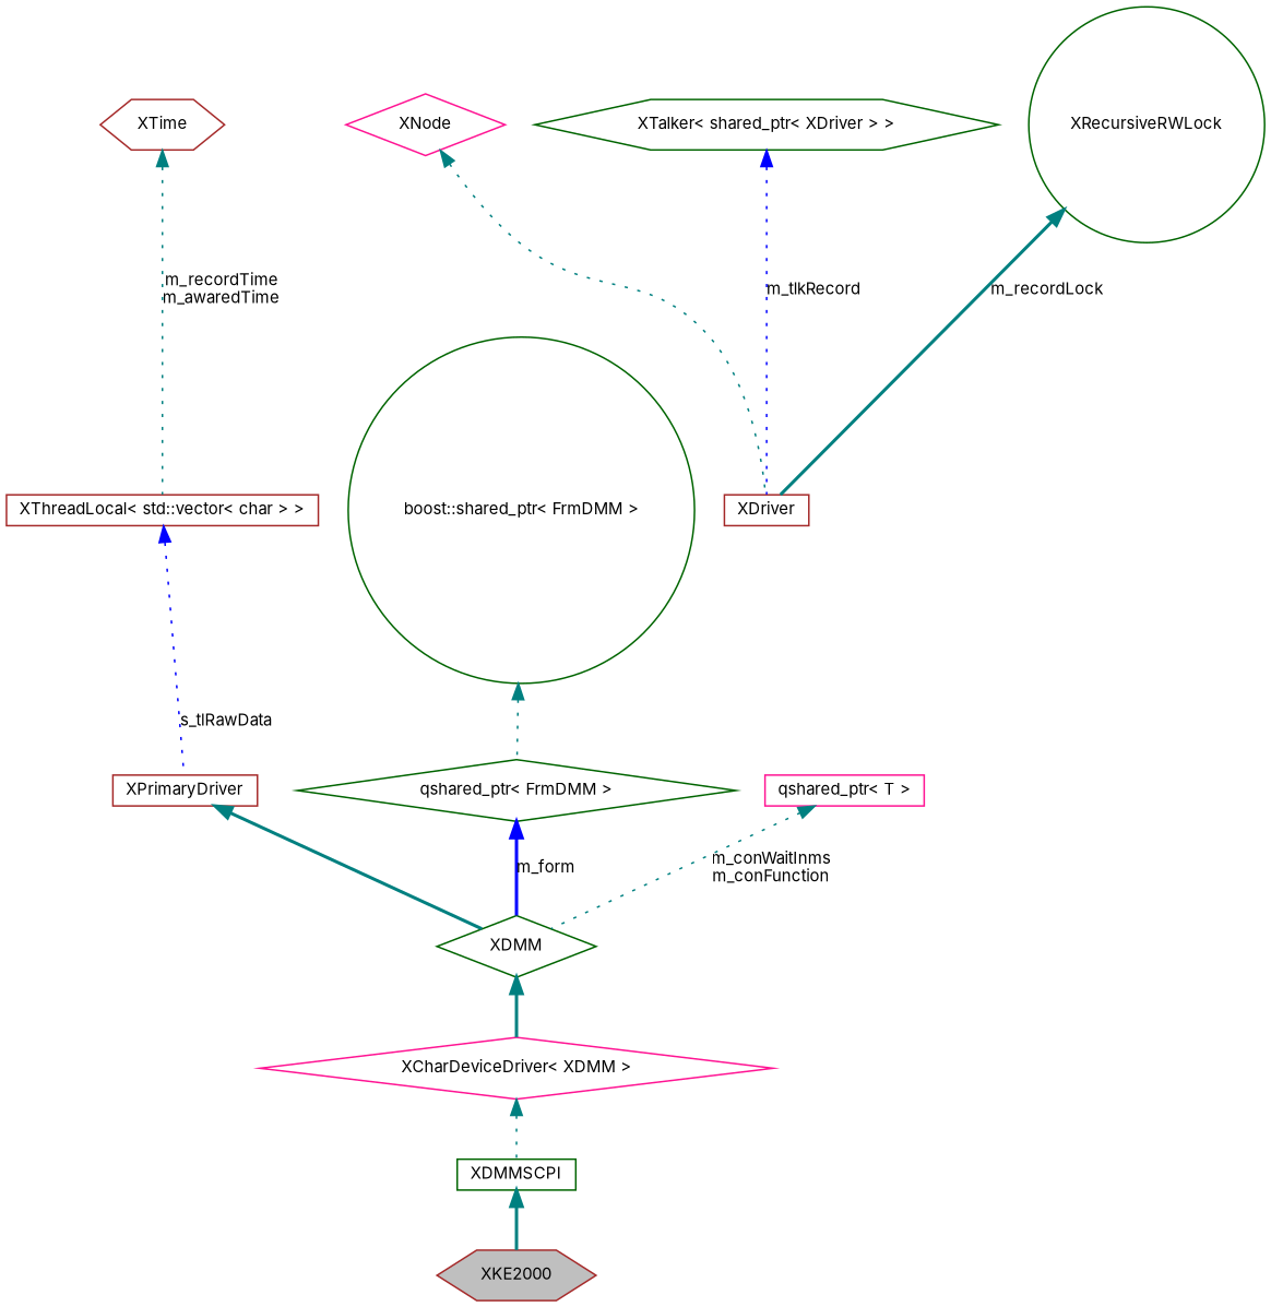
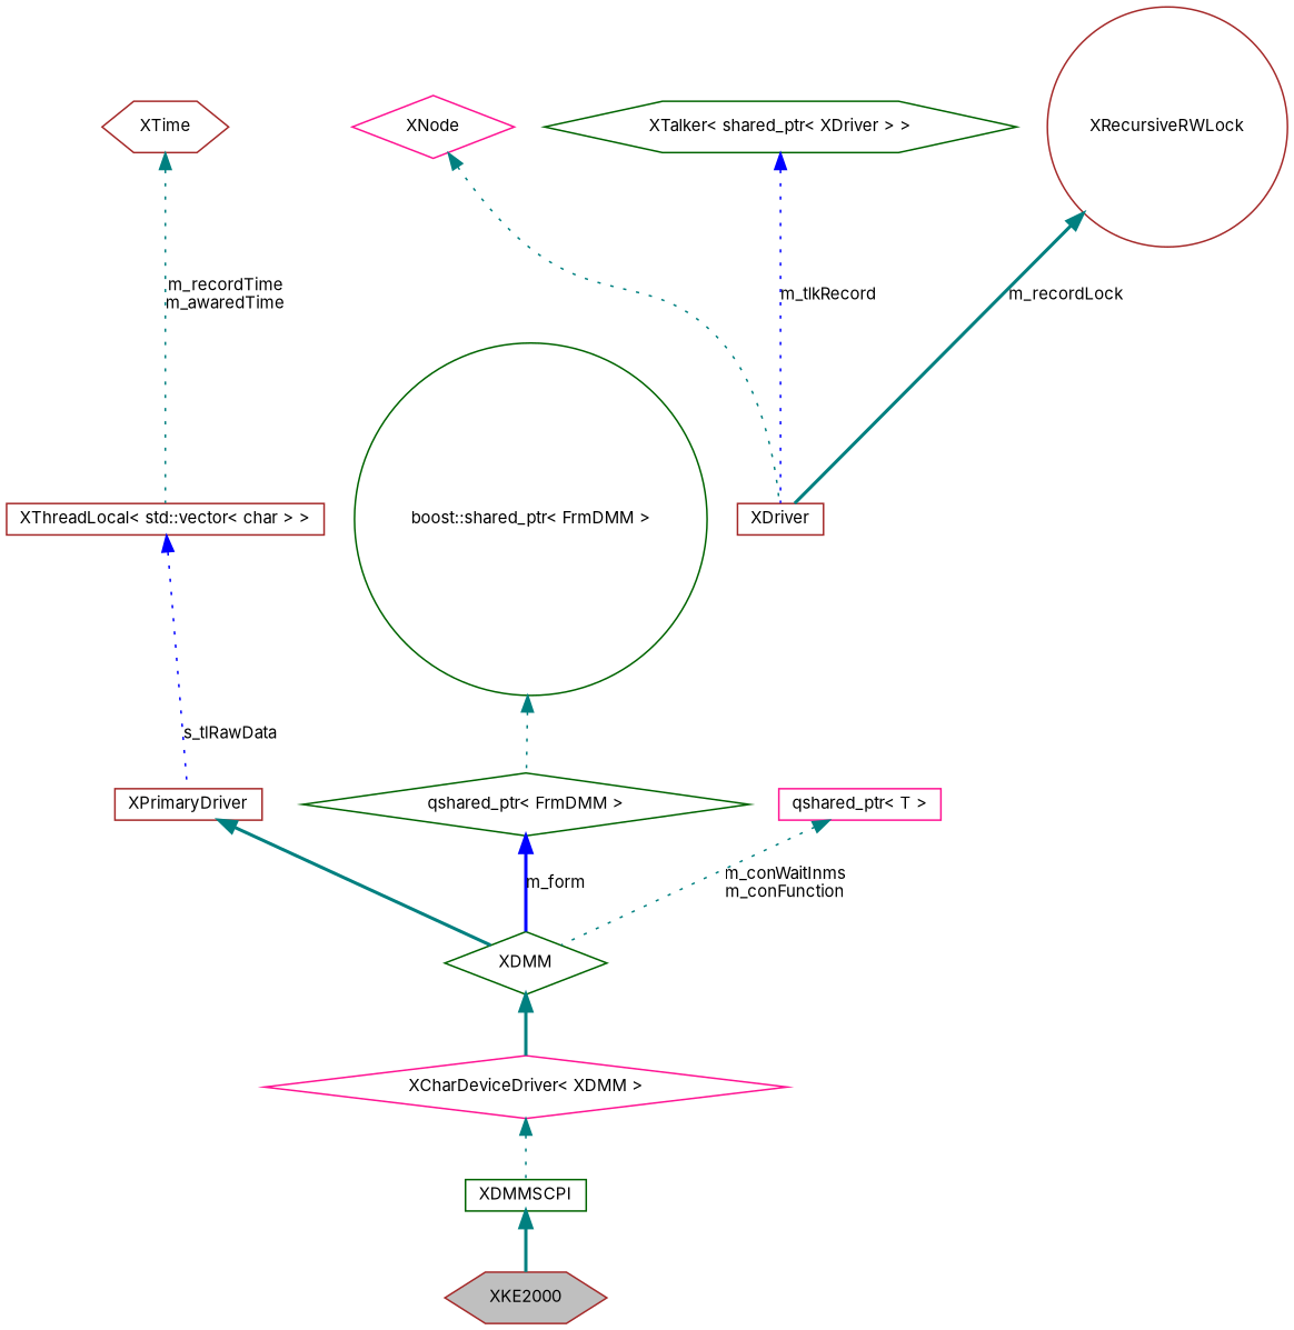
  digraph {
    fontname=Inter
    node [color=brown fillcolor=white fontname=Inter fontsize=10 shape=box style=filled]
    edge [color=teal dir=back fontname=Inter fontsize=10 labelfontname="FreeSans.ttf" labelfontsize=10 style=dotted]
    n1 [fillcolor=grey75 fontcolor=black height=0.2 label=XKE2000 shape=hexagon width=0.4]
    n2 [color=darkgreen height=0.2 label=XDMMSCPI width=0.4]
    n3 [color=deeppink height=0.2 label="XCharDeviceDriver\< XDMM \>" shape=diamond width=0.4]
    n4 [color=darkgreen height=0.2 label=XDMM shape=diamond width=0.4]
    n5 [height=0.2 label=XPrimaryDriver width=0.4]
    n6 [height=0.2 label=XDriver width=0.4]
    n7 [color=deeppink height=0.2 label=XNode shape=diamond width=0.4]
    n8 [color=darkgreen height=0.2 label="XTalker\< shared_ptr\< XDriver \> \>" shape=hexagon width=0.4]
    n9 [height=0.2 label=XTime shape=hexagon width=0.4]
    n10 [height=0.2 label="XThreadLocal\< std::vector\< char \> \>" width=0.4]
-   n11 [color=darkgreen height=0.2 label=XRecursiveRWLock shape=circle width=0.4]
+   n11 [height=0.2 label=XRecursiveRWLock shape=circle width=0.4]
    n12 [color=darkgreen height=0.2 label="qshared_ptr\< FrmDMM \>" shape=diamond width=0.4]
    n13 [color=darkgreen height=0.2 label="boost::shared_ptr\< FrmDMM \>" shape=circle width=0.4]
    n14 [color=deeppink height=0.2 label="qshared_ptr\< T \>" width=0.4]
    n2 -> n1 [style=bold]
    n3 -> n2
    n4 -> n3 [style=bold]
    n5 -> n4 [style=bold]
    n7 -> n6
    n8 -> n6 [color=blue label=m_tlkRecord]
    n9 -> n10 [label="m_recordTime\nm_awaredTime"]
    n10 -> n5 [color=blue label=s_tlRawData]
    n11 -> n6 [label=m_recordLock style=bold]
    n12 -> n4 [color=blue label=m_form style=bold]
    n13 -> n12
    n14 -> n4 [label="m_conWaitInms\nm_conFunction"]
  }
